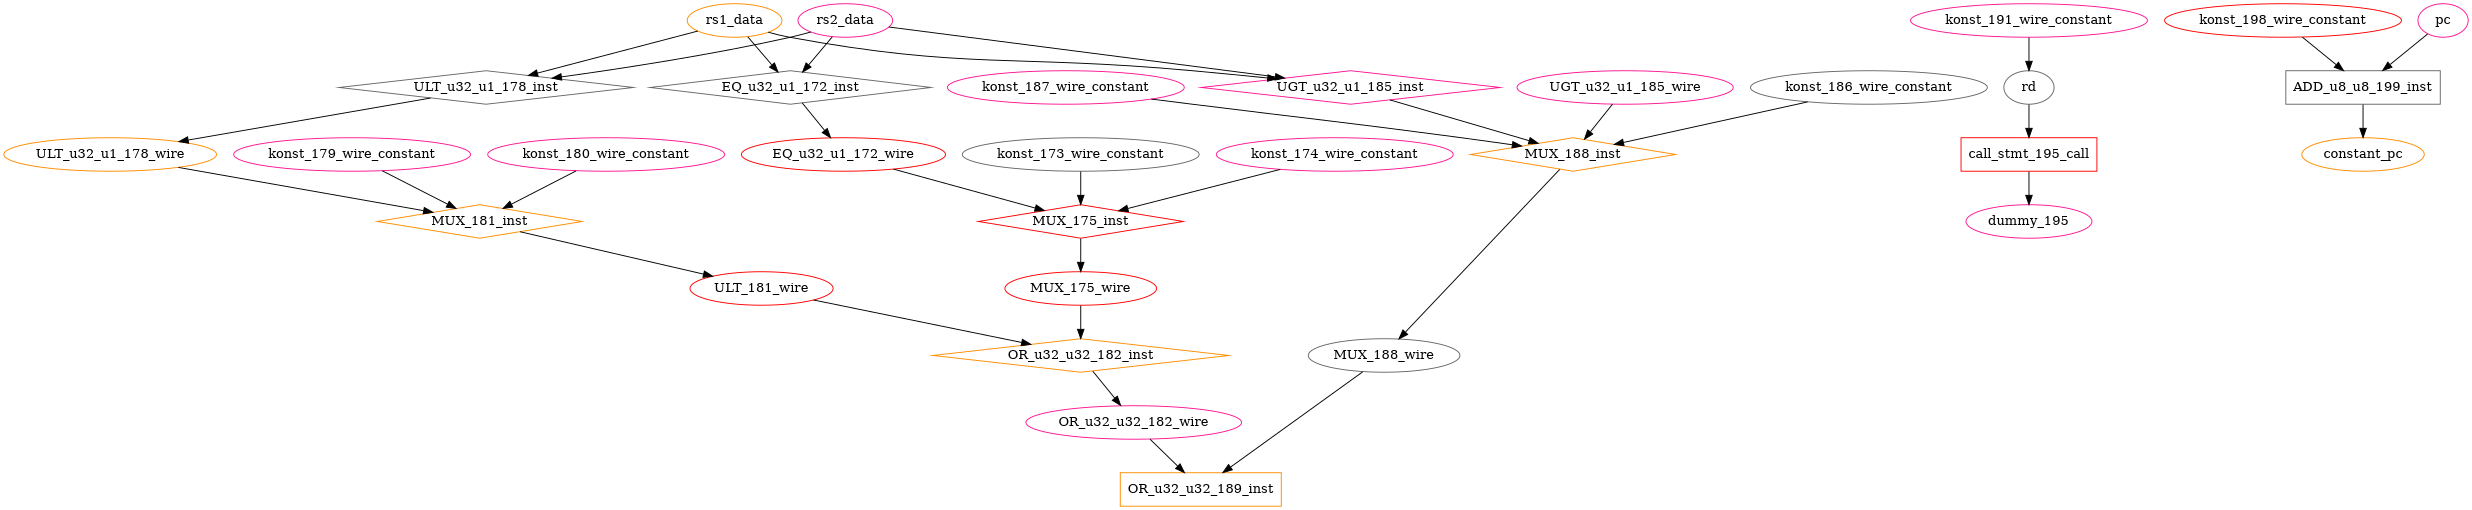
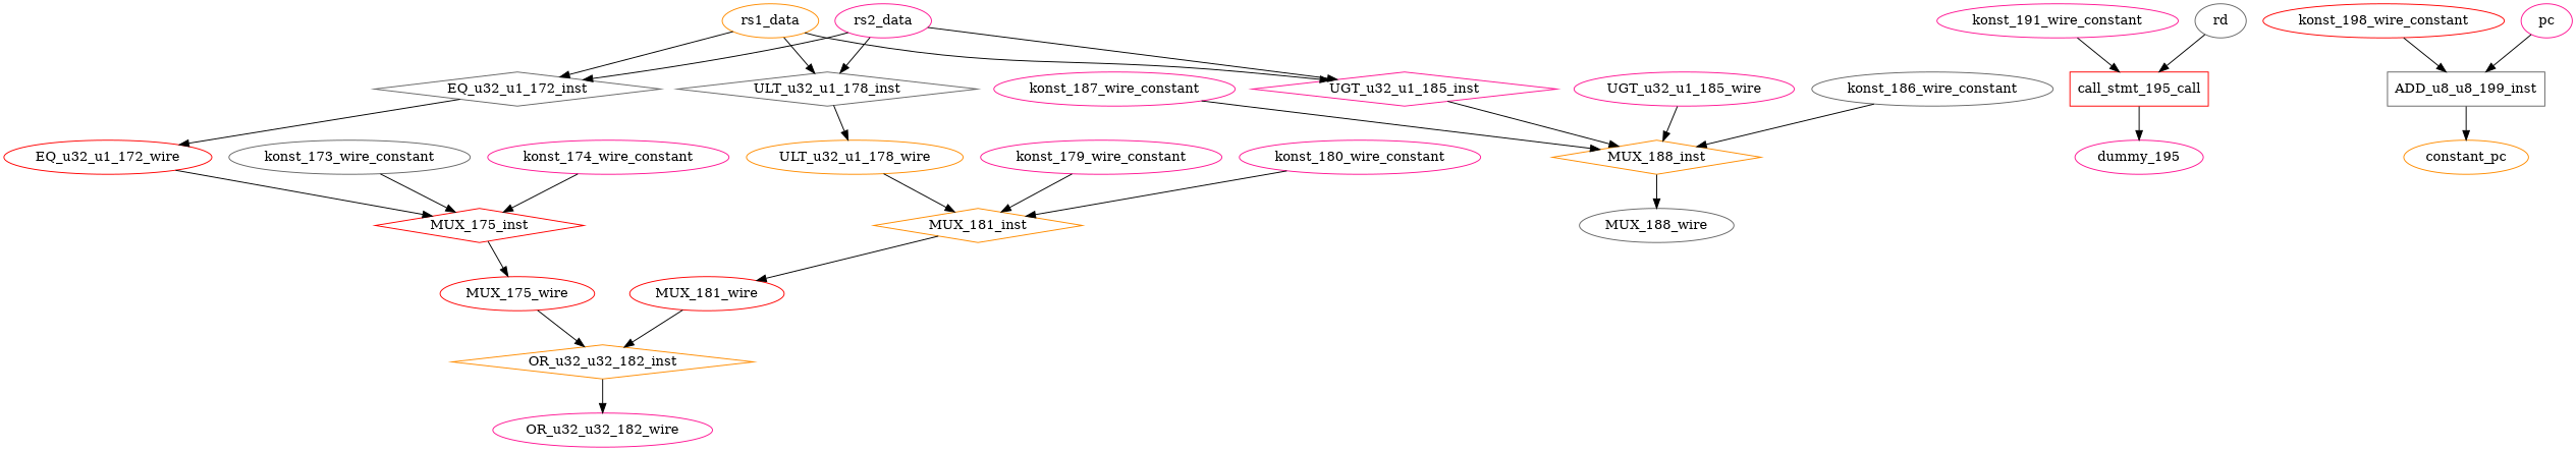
  digraph {
    node [color=deeppink shape=ellipse]
    EQ_u32_u1_172_wire [color=red]
    MUX_175_inst [color=red shape=diamond]
    MUX_175_wire [color=red]
    OR_u32_u32_182_inst [color=darkorange shape=diamond]
    OR_u32_u32_182_wire
-   MUX_181_wire [color=red label=ULT_181_wire]
+   MUX_181_wire [color=red]
    MUX_188_wire [color=gray40]
-   OR_u32_u32_189_inst [color=darkorange shape=rectangle]
    MUX_188_inst [color=darkorange shape=diamond]
    UGT_u32_u1_185_wire
    ULT_u32_u1_178_wire [color=darkorange]
    MUX_181_inst [color=darkorange shape=diamond]
    konst_173_wire_constant [color=gray40]
    konst_174_wire_constant
    konst_179_wire_constant
    konst_180_wire_constant
    konst_186_wire_constant [color=gray40]
    konst_187_wire_constant
    call_stmt_195_call [color=red shape=rectangle]
    konst_191_wire_constant
    dummy_195
    konst_198_wire_constant [color=red]
    ADD_u8_u8_199_inst [color=gray40 shape=rectangle]
    n24 [color=darkorange label=constant_pc shape=""]
    pc [shape=""]
    EQ_u32_u1_172_inst [color=gray40 shape=diamond]
    rs1_data [color=darkorange shape=""]
    UGT_u32_u1_185_inst [shape=diamond]
    ULT_u32_u1_178_inst [color=gray40 shape=diamond]
    rs2_data [shape=""]
    rd [color=gray40 shape=""]
    EQ_u32_u1_172_wire -> MUX_175_inst
    MUX_175_inst -> MUX_175_wire
    MUX_175_wire -> OR_u32_u32_182_inst
    OR_u32_u32_182_inst -> OR_u32_u32_182_wire
-   OR_u32_u32_182_wire -> OR_u32_u32_189_inst
    MUX_181_wire -> OR_u32_u32_182_inst
-   MUX_188_wire -> OR_u32_u32_189_inst
    MUX_188_inst -> MUX_188_wire
    UGT_u32_u1_185_wire -> MUX_188_inst
    ULT_u32_u1_178_wire -> MUX_181_inst
    MUX_181_inst -> MUX_181_wire
    konst_173_wire_constant -> MUX_175_inst
    konst_174_wire_constant -> MUX_175_inst
    konst_179_wire_constant -> MUX_181_inst
    konst_180_wire_constant -> MUX_181_inst
    konst_186_wire_constant -> MUX_188_inst
    konst_187_wire_constant -> MUX_188_inst
    call_stmt_195_call -> dummy_195
-   konst_191_wire_constant -> rd
+   konst_191_wire_constant -> call_stmt_195_call
    konst_198_wire_constant -> ADD_u8_u8_199_inst
    ADD_u8_u8_199_inst -> n24
    pc -> ADD_u8_u8_199_inst
    EQ_u32_u1_172_inst -> EQ_u32_u1_172_wire
    rs1_data -> EQ_u32_u1_172_inst
    rs1_data -> UGT_u32_u1_185_inst
    rs1_data -> ULT_u32_u1_178_inst
    UGT_u32_u1_185_inst -> MUX_188_inst
    ULT_u32_u1_178_inst -> ULT_u32_u1_178_wire
    rs2_data -> EQ_u32_u1_172_inst
    rs2_data -> UGT_u32_u1_185_inst
    rs2_data -> ULT_u32_u1_178_inst
    rd -> call_stmt_195_call
  }
